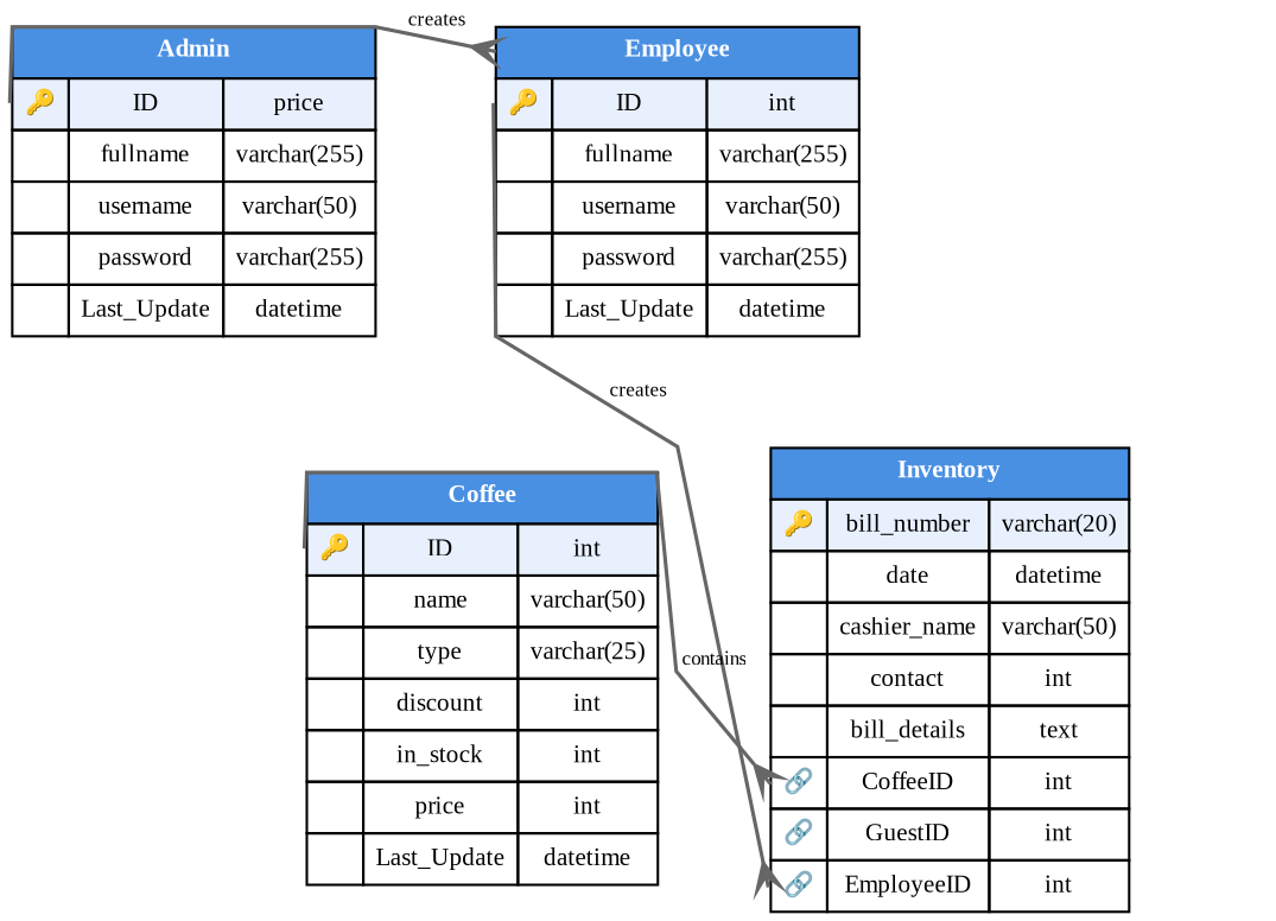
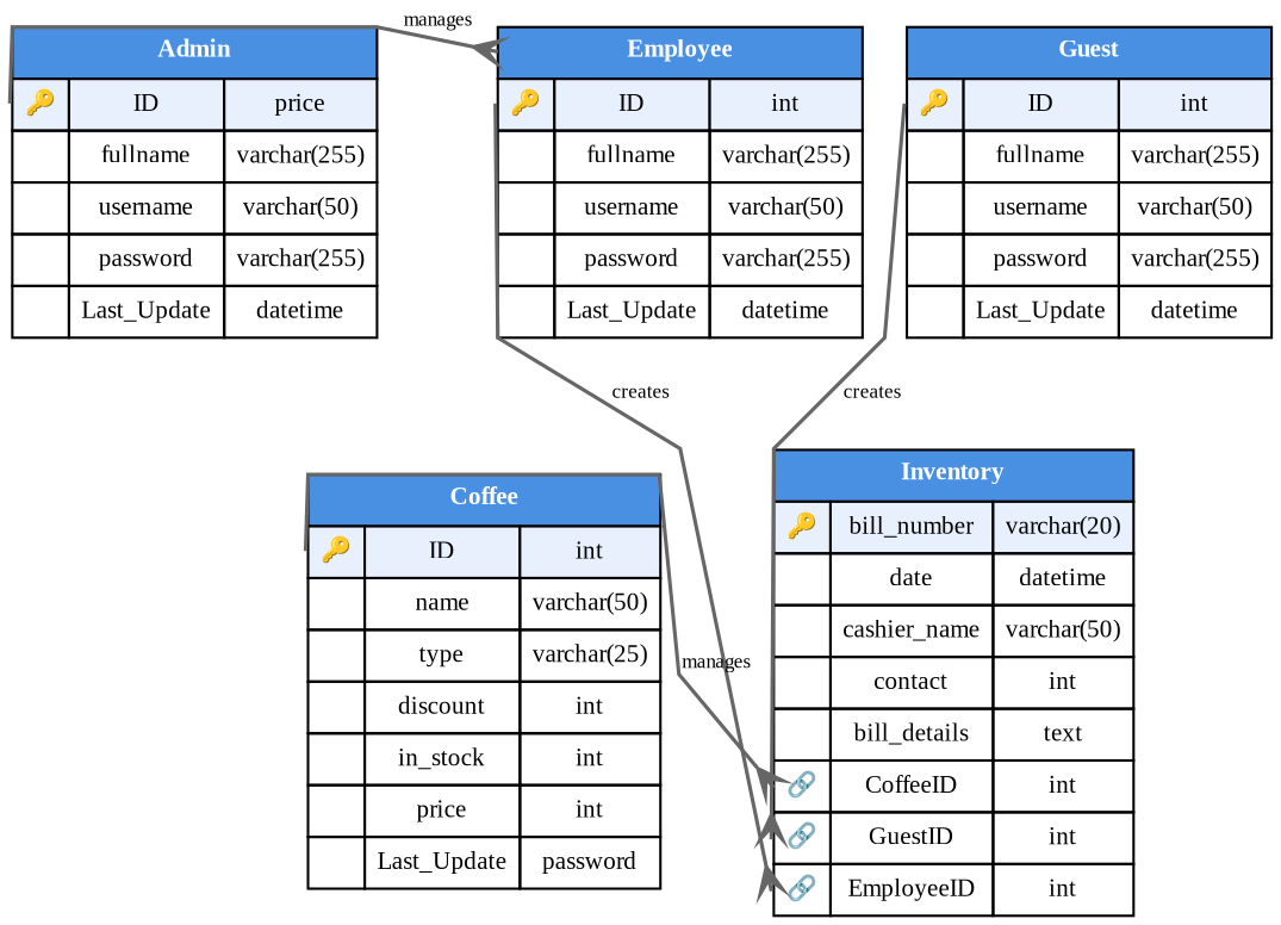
  digraph {
    fontname="Liberation Serif"
    rankdir=TB
    splines=polyline
    node [fontname="Liberation Serif" fontsize=10 margin=0 shape=none]
    edge [arrowhead=crow color="#666666" dir=forward fontname="Liberation Serif" fontsize=8 penwidth=1.5 tailport=pk]
    n1 [label=<         <TABLE BORDER="0" CELLBORDER="1" CELLSPACING="0" CELLPADDING="4">             <TR><TD COLSPAN="3" BGCOLOR="#4A90E2" PORT="header"><FONT COLOR="white"><B>Admin</B></FONT></TD></TR>             <TR><TD PORT="pk" BGCOLOR="#E8F0FE">🔑</TD><TD BGCOLOR="#E8F0FE">ID</TD><TD BGCOLOR="#E8F0FE">price</TD></TR>             <TR><TD> </TD><TD>fullname</TD><TD>varchar(255)</TD></TR>             <TR><TD> </TD><TD>username</TD><TD>varchar(50)</TD></TR>             <TR><TD> </TD><TD>password</TD><TD>varchar(255)</TD></TR>             <TR><TD> </TD><TD>Last_Update</TD><TD>datetime</TD></TR>         </TABLE>>]
    n2 [label=<         <TABLE BORDER="0" CELLBORDER="1" CELLSPACING="0" CELLPADDING="4">             <TR><TD COLSPAN="3" BGCOLOR="#4A90E2" PORT="header"><FONT COLOR="white"><B>Employee</B></FONT></TD></TR>             <TR><TD PORT="pk" BGCOLOR="#E8F0FE">🔑</TD><TD BGCOLOR="#E8F0FE">ID</TD><TD BGCOLOR="#E8F0FE">int</TD></TR>             <TR><TD> </TD><TD>fullname</TD><TD>varchar(255)</TD></TR>             <TR><TD> </TD><TD>username</TD><TD>varchar(50)</TD></TR>             <TR><TD> </TD><TD>password</TD><TD>varchar(255)</TD></TR>             <TR><TD> </TD><TD>Last_Update</TD><TD>datetime</TD></TR>         </TABLE>>]
-   n4 [label=<         <TABLE BORDER="0" CELLBORDER="1" CELLSPACING="0" CELLPADDING="4">             <TR><TD COLSPAN="3" BGCOLOR="#4A90E2" PORT="header"><FONT COLOR="white"><B>Coffee</B></FONT></TD></TR>             <TR><TD PORT="pk" BGCOLOR="#E8F0FE">🔑</TD><TD BGCOLOR="#E8F0FE">ID</TD><TD BGCOLOR="#E8F0FE">int</TD></TR>             <TR><TD> </TD><TD>name</TD><TD>varchar(50)</TD></TR>             <TR><TD> </TD><TD>type</TD><TD>varchar(25)</TD></TR>             <TR><TD> </TD><TD>discount</TD><TD>int</TD></TR>             <TR><TD> </TD><TD>in_stock</TD><TD>int</TD></TR>             <TR><TD> </TD><TD>price</TD><TD>int</TD></TR>             <TR><TD> </TD><TD>Last_Update</TD><TD>datetime</TD></TR>         </TABLE>>]
+   n3 [label=<         <TABLE BORDER="0" CELLBORDER="1" CELLSPACING="0" CELLPADDING="4">             <TR><TD COLSPAN="3" BGCOLOR="#4A90E2" PORT="header"><FONT COLOR="white"><B>Guest</B></FONT></TD></TR>             <TR><TD PORT="pk" BGCOLOR="#E8F0FE">🔑</TD><TD BGCOLOR="#E8F0FE">ID</TD><TD BGCOLOR="#E8F0FE">int</TD></TR>             <TR><TD> </TD><TD>fullname</TD><TD>varchar(255)</TD></TR>             <TR><TD> </TD><TD>username</TD><TD>varchar(50)</TD></TR>             <TR><TD> </TD><TD>password</TD><TD>varchar(255)</TD></TR>             <TR><TD> </TD><TD>Last_Update</TD><TD>datetime</TD></TR>         </TABLE>>]
+   n4 [label=<         <TABLE BORDER="0" CELLBORDER="1" CELLSPACING="0" CELLPADDING="4">             <TR><TD COLSPAN="3" BGCOLOR="#4A90E2" PORT="header"><FONT COLOR="white"><B>Coffee</B></FONT></TD></TR>             <TR><TD PORT="pk" BGCOLOR="#E8F0FE">🔑</TD><TD BGCOLOR="#E8F0FE">ID</TD><TD BGCOLOR="#E8F0FE">int</TD></TR>             <TR><TD> </TD><TD>name</TD><TD>varchar(50)</TD></TR>             <TR><TD> </TD><TD>type</TD><TD>varchar(25)</TD></TR>             <TR><TD> </TD><TD>discount</TD><TD>int</TD></TR>             <TR><TD> </TD><TD>in_stock</TD><TD>int</TD></TR>             <TR><TD> </TD><TD>price</TD><TD>int</TD></TR>             <TR><TD> </TD><TD>Last_Update</TD><TD>password</TD></TR>         </TABLE>>]
    n5 [label=<         <TABLE BORDER="0" CELLBORDER="1" CELLSPACING="0" CELLPADDING="4">             <TR><TD COLSPAN="3" BGCOLOR="#4A90E2" PORT="header"><FONT COLOR="white"><B>Inventory</B></FONT></TD></TR>             <TR><TD PORT="pk" BGCOLOR="#E8F0FE">🔑</TD><TD BGCOLOR="#E8F0FE">bill_number</TD><TD BGCOLOR="#E8F0FE">varchar(20)</TD></TR>             <TR><TD> </TD><TD>date</TD><TD>datetime</TD></TR>             <TR><TD> </TD><TD>cashier_name</TD><TD>varchar(50)</TD></TR>             <TR><TD> </TD><TD>contact</TD><TD>int</TD></TR>             <TR><TD> </TD><TD>bill_details</TD><TD>text</TD></TR>             <TR><TD PORT="fk1">🔗</TD><TD>CoffeeID</TD><TD>int</TD></TR>             <TR><TD PORT="fk2">🔗</TD><TD>GuestID</TD><TD>int</TD></TR>             <TR><TD PORT="fk3">🔗</TD><TD>EmployeeID</TD><TD>int</TD></TR>         </TABLE>>]
    subgraph sub_1 {
      rank=same
      n1
      n2
+     n3
    }
    subgraph sub_2 {
      rank=same
      n4
      n5
    }
-   n1 -> n2 [headport=header label=" creates"]
+   n1 -> n2 [headport=header label=" manages"]
    n2 -> n5 [headport=fk3 label=" creates"]
-   n4 -> n5 [headport=fk1 label=" contains"]
+   n3 -> n5 [headport=fk2 label=" creates"]
+   n4 -> n5 [headport=fk1 label=" manages"]
  }
